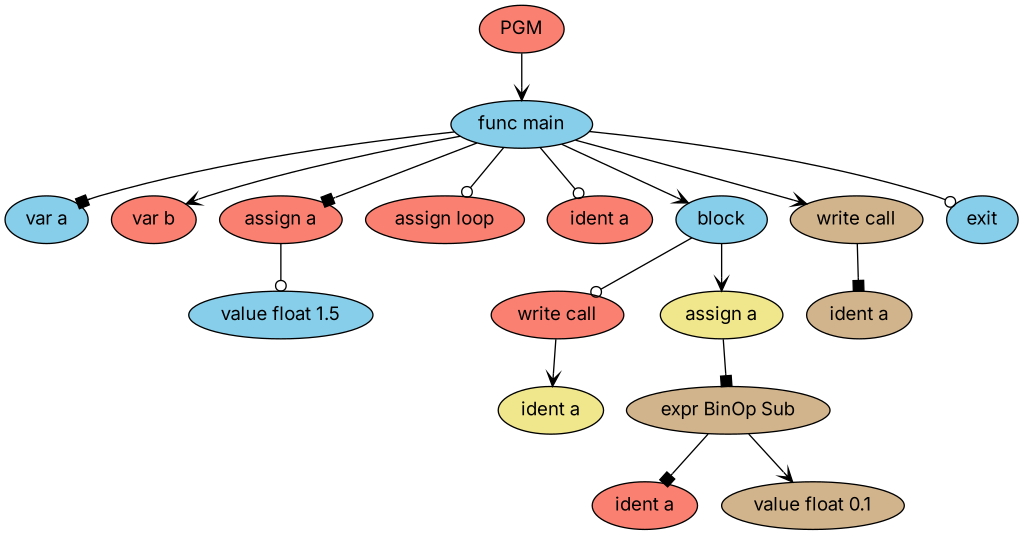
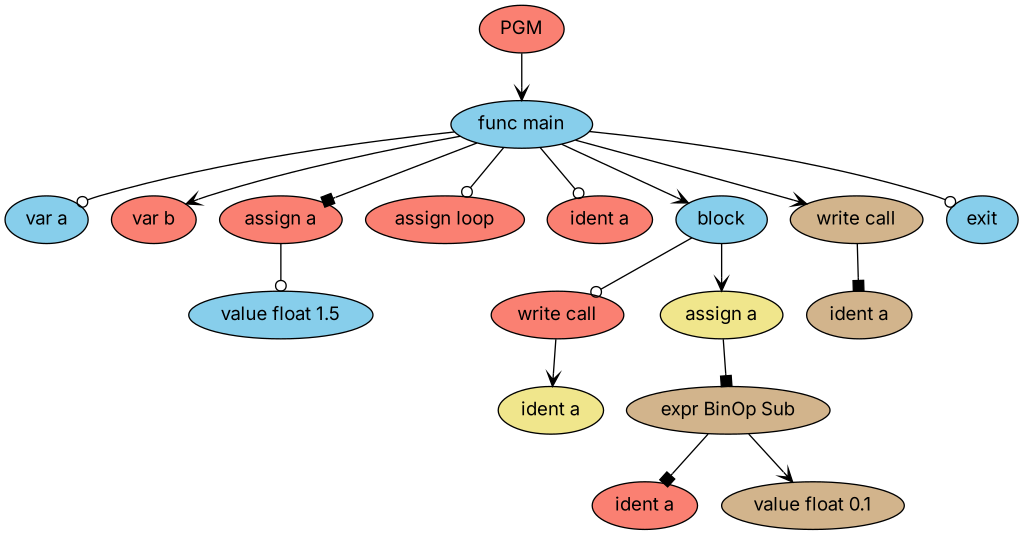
  digraph {
    fontname=Inter
    node [fillcolor=salmon fontname=Inter shape=ellipse style=filled]
    edge [arrowhead=vee fontname=Inter]
    n1 [label=PGM]
    n2 [fillcolor=skyblue label="func main"]
    n3 [fillcolor=skyblue label="var a"]
    n4 [label="var b"]
    n5 [label="assign a"]
    n6 [label="assign loop"]
    n7 [label="ident a"]
    n8 [fillcolor=skyblue label=block]
    n9 [fillcolor=tan label="write call"]
    n10 [fillcolor=skyblue label=exit]
    n11 [fillcolor=skyblue label="value float 1.5"]
    n12 [label="write call"]
    n13 [fillcolor=khaki label="assign a"]
    n14 [fillcolor=tan label="ident a"]
    n15 [fillcolor=khaki label="ident a"]
    n16 [fillcolor=tan label="expr BinOp Sub"]
    n17 [label="ident a"]
    n18 [fillcolor=tan label="value float 0.1"]
    n1 -> n2
-   n2 -> n3 [arrowhead=box]
+   n2 -> n3 [arrowhead=odot]
    n2 -> n4
    n2 -> n5 [arrowhead=box]
    n2 -> n6 [arrowhead=odot]
    n2 -> n7 [arrowhead=odot]
    n2 -> n8
    n2 -> n9
    n2 -> n10 [arrowhead=odot]
    n5 -> n11 [arrowhead=odot]
    n8 -> n12 [arrowhead=odot]
    n8 -> n13
    n9 -> n14 [arrowhead=box]
    n12 -> n15
    n13 -> n16 [arrowhead=box]
    n16 -> n17 [arrowhead=box]
    n16 -> n18
  }
